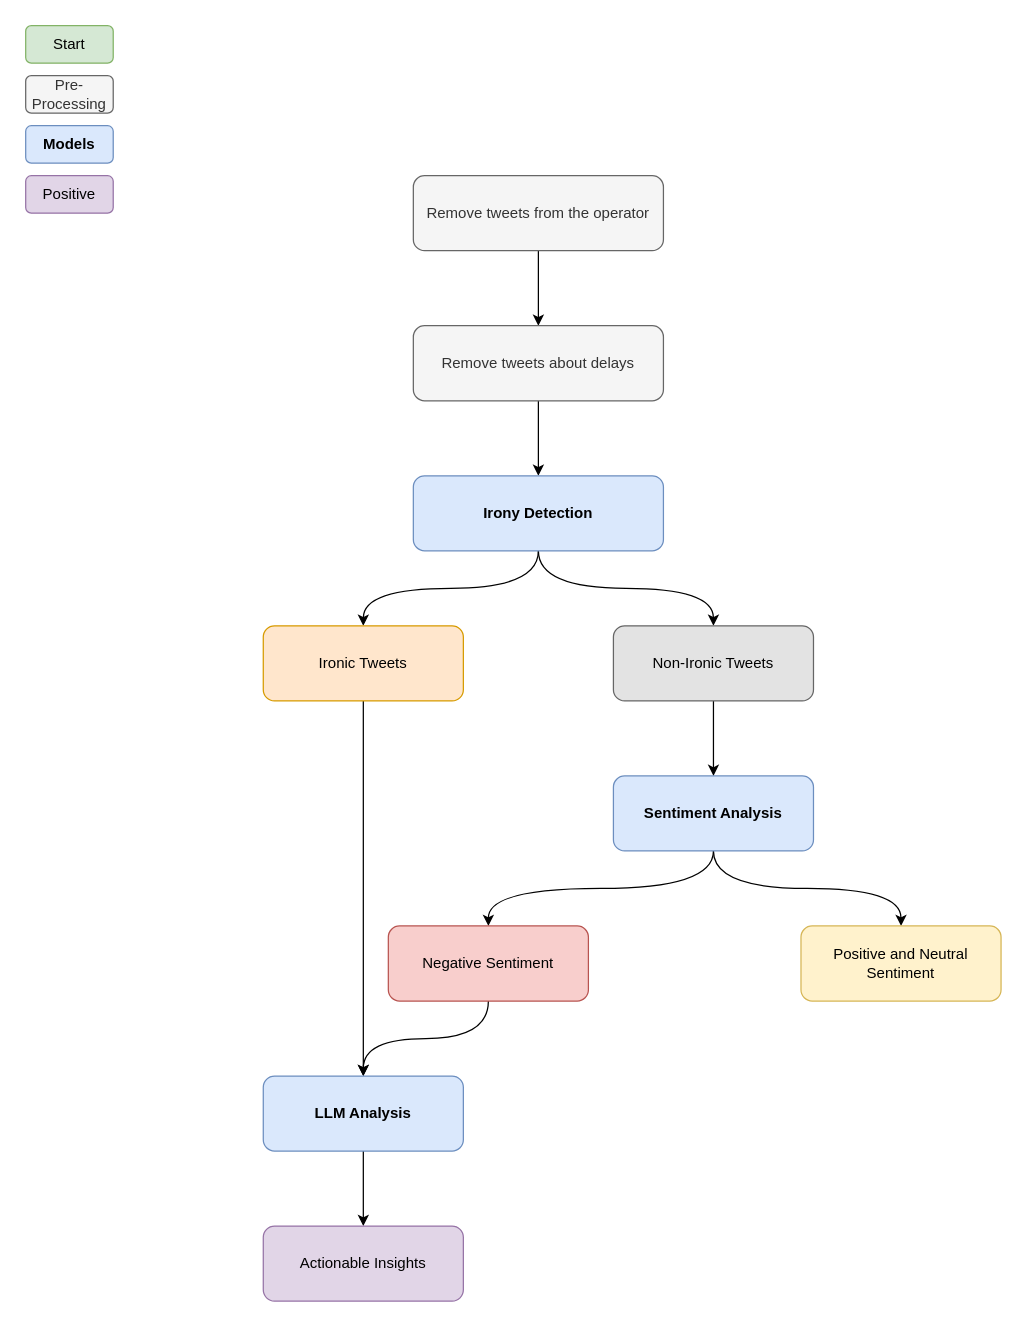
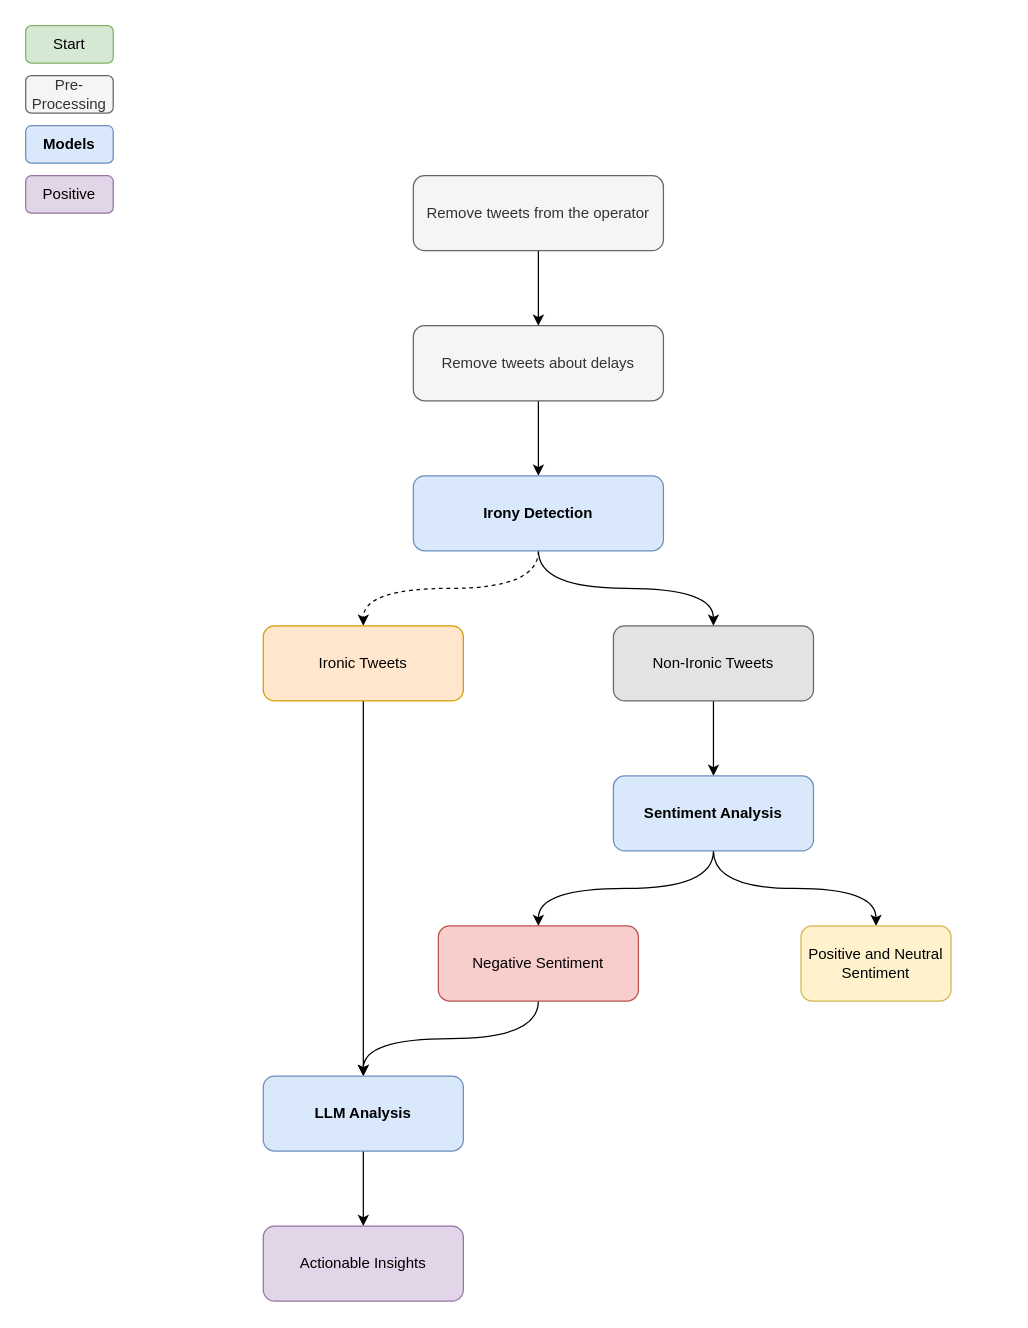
  <mxCell id="0" />
  <mxCell id="1" parent="0" />
  <mxCell id="2" style="edgeStyle=orthogonalEdgeStyle;rounded=0;orthogonalLoop=1;jettySize=auto;html=1;exitX=0.5;exitY=1;exitDx=0;exitDy=0;entryX=0.5;entryY=0;entryDx=0;entryDy=0;" edge="1" parent="1" source="3" target="5"><mxGeometry relative="1" as="geometry" /></mxCell>
  <mxCell id="3" value="Remove tweets from the operator" style="rounded=1;whiteSpace=wrap;html=1;fillColor=#f5f5f5;strokeColor=#666666;fontColor=#333333;" vertex="1" parent="1"><mxGeometry x="330" y="140" width="200" height="60" as="geometry" /></mxCell>
  <mxCell id="4" style="edgeStyle=orthogonalEdgeStyle;rounded=0;orthogonalLoop=1;jettySize=auto;html=1;exitX=0.5;exitY=1;exitDx=0;exitDy=0;entryX=0.5;entryY=0;entryDx=0;entryDy=0;" edge="1" parent="1" source="5" target="8"><mxGeometry relative="1" as="geometry" /></mxCell>
  <mxCell id="5" value="Remove tweets about delays" style="rounded=1;whiteSpace=wrap;html=1;fillColor=#f5f5f5;strokeColor=#666666;fontColor=#333333;" vertex="1" parent="1"><mxGeometry x="330" y="260" width="200" height="60" as="geometry" /></mxCell>
- <mxCell id="6" style="edgeStyle=orthogonalEdgeStyle;rounded=0;orthogonalLoop=1;jettySize=auto;html=1;exitX=0.5;exitY=1;exitDx=0;exitDy=0;entryX=0.5;entryY=0;entryDx=0;entryDy=0;curved=1;" edge="1" parent="1" source="8" target="10"><mxGeometry relative="1" as="geometry" /></mxCell>
+ <mxCell id="6" style="edgeStyle=orthogonalEdgeStyle;rounded=0;orthogonalLoop=1;jettySize=auto;html=1;exitX=0.5;exitY=1;exitDx=0;exitDy=0;entryX=0.5;entryY=0;entryDx=0;entryDy=0;curved=1;dashed=1;" edge="1" parent="1" source="8" target="10"><mxGeometry relative="1" as="geometry" /></mxCell>
  <mxCell id="7" style="edgeStyle=orthogonalEdgeStyle;rounded=0;orthogonalLoop=1;jettySize=auto;html=1;exitX=0.5;exitY=1;exitDx=0;exitDy=0;entryX=0.5;entryY=0;entryDx=0;entryDy=0;curved=1;" edge="1" parent="1" source="8" target="12"><mxGeometry relative="1" as="geometry" /></mxCell>
  <mxCell id="8" value="Irony Detection" style="rounded=1;whiteSpace=wrap;html=1;fillColor=#dae8fc;strokeColor=#6c8ebf;fontStyle=1" vertex="1" parent="1"><mxGeometry x="330" y="380" width="200" height="60" as="geometry" /></mxCell>
  <mxCell id="9" style="edgeStyle=orthogonalEdgeStyle;rounded=0;orthogonalLoop=1;jettySize=auto;html=1;exitX=0.5;exitY=1;exitDx=0;exitDy=0;entryX=0.5;entryY=0;entryDx=0;entryDy=0;curved=1;" edge="1" parent="1" source="10" target="20"><mxGeometry relative="1" as="geometry" /></mxCell>
  <mxCell id="10" value="Ironic Tweets" style="rounded=1;whiteSpace=wrap;html=1;fillColor=#ffe6cc;strokeColor=#d79b00;" vertex="1" parent="1"><mxGeometry x="210" y="500" width="160" height="60" as="geometry" /></mxCell>
  <mxCell id="11" style="edgeStyle=orthogonalEdgeStyle;rounded=0;orthogonalLoop=1;jettySize=auto;html=1;exitX=0.5;exitY=1;exitDx=0;exitDy=0;entryX=0.5;entryY=0;entryDx=0;entryDy=0;" edge="1" parent="1" source="12" target="15"><mxGeometry relative="1" as="geometry" /></mxCell>
  <mxCell id="12" value="Non-Ironic Tweets" style="rounded=1;whiteSpace=wrap;html=1;fillColor=#E3E3E3;strokeColor=#666666;gradientColor=none;" vertex="1" parent="1"><mxGeometry x="490" y="500" width="160" height="60" as="geometry" /></mxCell>
  <mxCell id="13" style="edgeStyle=orthogonalEdgeStyle;rounded=0;orthogonalLoop=1;jettySize=auto;html=1;exitX=0.5;exitY=1;exitDx=0;exitDy=0;entryX=0.5;entryY=0;entryDx=0;entryDy=0;curved=1;" edge="1" parent="1" source="15" target="17"><mxGeometry relative="1" as="geometry" /></mxCell>
  <mxCell id="14" style="edgeStyle=orthogonalEdgeStyle;rounded=0;orthogonalLoop=1;jettySize=auto;html=1;exitX=0.5;exitY=1;exitDx=0;exitDy=0;entryX=0.5;entryY=0;entryDx=0;entryDy=0;curved=1;" edge="1" parent="1" source="15" target="18"><mxGeometry relative="1" as="geometry" /></mxCell>
  <mxCell id="15" value="Sentiment Analysis" style="rounded=1;whiteSpace=wrap;html=1;fontStyle=1;fillColor=#dae8fc;strokeColor=#6c8ebf;" vertex="1" parent="1"><mxGeometry x="490" y="620" width="160" height="60" as="geometry" /></mxCell>
  <mxCell id="16" style="edgeStyle=orthogonalEdgeStyle;rounded=0;orthogonalLoop=1;jettySize=auto;html=1;exitX=0.5;exitY=1;exitDx=0;exitDy=0;entryX=0.5;entryY=0;entryDx=0;entryDy=0;curved=1;" edge="1" parent="1" source="17" target="20"><mxGeometry relative="1" as="geometry" /></mxCell>
- <mxCell id="17" value="Negative Sentiment" style="rounded=1;whiteSpace=wrap;html=1;fillColor=#f8cecc;strokeColor=#b85450;" vertex="1" parent="1"><mxGeometry x="310" y="740" width="160" height="60" as="geometry" /></mxCell>
- <mxCell id="18" value="Positive and Neutral Sentiment" style="rounded=1;whiteSpace=wrap;html=1;fillColor=#fff2cc;strokeColor=#d6b656;" vertex="1" parent="1"><mxGeometry x="640" y="740" width="160" height="60" as="geometry" /></mxCell>
+ <mxCell id="17" value="Negative Sentiment" style="rounded=1;whiteSpace=wrap;html=1;fillColor=#f8cecc;strokeColor=#b85450;" vertex="1" parent="1"><mxGeometry x="350" y="740" width="160" height="60" as="geometry" /></mxCell>
+ <mxCell id="18" value="Positive and Neutral Sentiment" style="rounded=1;whiteSpace=wrap;html=1;fillColor=#fff2cc;strokeColor=#d6b656;" vertex="1" parent="1"><mxGeometry x="640" y="740" width="120" height="60" as="geometry" /></mxCell>
  <mxCell id="19" style="edgeStyle=orthogonalEdgeStyle;rounded=0;orthogonalLoop=1;jettySize=auto;html=1;exitX=0.5;exitY=1;exitDx=0;exitDy=0;entryX=0.5;entryY=0;entryDx=0;entryDy=0;" edge="1" parent="1" source="20" target="21"><mxGeometry relative="1" as="geometry" /></mxCell>
  <mxCell id="20" value="LLM Analysis" style="rounded=1;whiteSpace=wrap;html=1;fillColor=#dae8fc;strokeColor=#6c8ebf;fontStyle=1" vertex="1" parent="1"><mxGeometry x="210" y="860" width="160" height="60" as="geometry" /></mxCell>
  <mxCell id="21" value="Actionable Insights" style="rounded=1;whiteSpace=wrap;html=1;fillColor=#e1d5e7;strokeColor=#9673a6;" vertex="1" parent="1"><mxGeometry x="210" y="980" width="160" height="60" as="geometry" /></mxCell>
  <mxCell id="22" value="Start" style="rounded=1;whiteSpace=wrap;html=1;fillColor=#d5e8d4;strokeColor=#82b366;" vertex="1" parent="1"><mxGeometry x="20" y="20" width="70" height="30" as="geometry" /></mxCell>
  <mxCell id="23" value="Positive" style="rounded=1;whiteSpace=wrap;html=1;fillColor=#e1d5e7;strokeColor=#9673a6;" vertex="1" parent="1"><mxGeometry x="20" y="140" width="70" height="30" as="geometry" /></mxCell>
  <mxCell id="24" value="Pre-Processing" style="rounded=1;whiteSpace=wrap;html=1;fillColor=#f5f5f5;strokeColor=#666666;fontColor=#333333;" vertex="1" parent="1"><mxGeometry x="20" y="60" width="70" height="30" as="geometry" /></mxCell>
  <mxCell id="25" value="Models" style="rounded=1;whiteSpace=wrap;html=1;fillColor=#dae8fc;strokeColor=#6c8ebf;fontStyle=1" vertex="1" parent="1"><mxGeometry x="20" y="100" width="70" height="30" as="geometry" /></mxCell>
